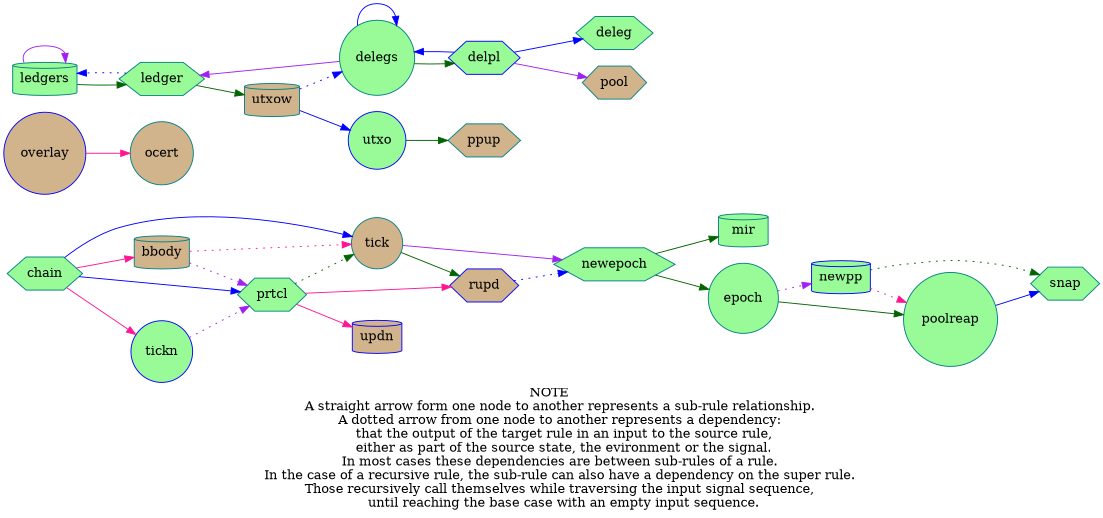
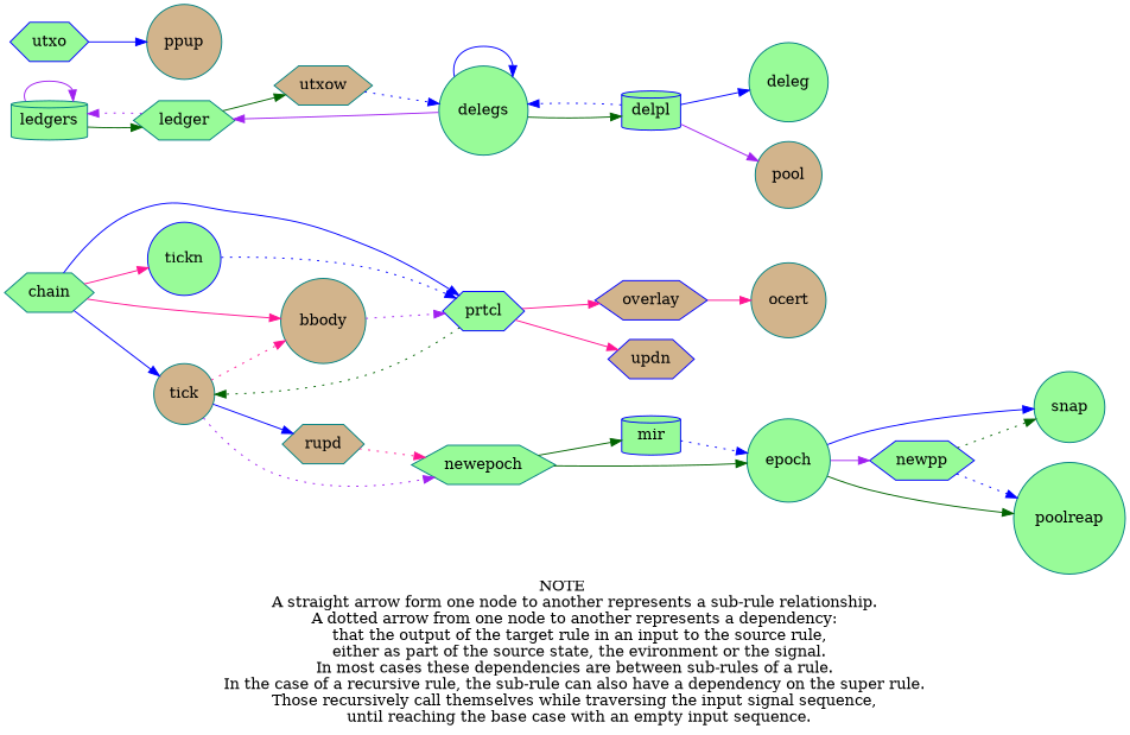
  digraph {
    label="NOTE \n    A straight arrow form one node to another represents a sub-rule relationship.\n    A dotted arrow from one node to another represents a dependency:\n      that the output of the target rule in an input to the source rule,\n      either as part of the source state, the evironment or the signal.\n    In most cases these dependencies are between sub-rules of a rule.\n    In the case of a recursive rule, the sub-rule can also have a dependency on the super rule.\n    Those recursively call themselves while traversing the input signal sequence,\n      until reaching the base case with an empty input sequence."
    rankdir=LR
    node [color=teal fillcolor=palegreen shape=circle style=filled]
    edge [color=blue]
    chain [shape=hexagon]
    tick [fillcolor=tan]
-   bbody [fillcolor=tan shape=cylinder]
-   prtcl [shape=hexagon]
+   bbody [fillcolor=tan]
+   prtcl [color=blue shape=hexagon]
    tickn [color=blue]
-   rupd [color=blue fillcolor=tan shape=hexagon]
+   rupd [fillcolor=tan shape=hexagon]
    newepoch [shape=hexagon]
-   overlay [color=blue fillcolor=tan]
-   updn [color=blue fillcolor=tan shape=cylinder]
-   mir [shape=cylinder]
+   overlay [color=blue fillcolor=tan shape=hexagon]
+   updn [color=blue fillcolor=tan shape=hexagon]
+   mir [color=blue shape=cylinder]
    epoch
    ledgers [shape=cylinder]
    ledger [shape=hexagon]
    ocert [fillcolor=tan]
-   utxow [fillcolor=tan shape=cylinder]
-   snap [shape=hexagon]
-   newpp [color=blue shape=cylinder]
+   utxow [fillcolor=tan shape=hexagon]
+   snap
+   newpp [color=blue shape=hexagon]
    poolreap
    delegs
-   utxo [color=blue]
-   delpl [color=blue shape=hexagon]
-   ppup [fillcolor=tan shape=hexagon]
-   deleg [shape=hexagon]
-   pool [fillcolor=tan shape=hexagon]
+   utxo [color=blue shape=hexagon]
+   delpl [color=blue shape=cylinder]
+   ppup [fillcolor=tan]
+   deleg
+   pool [fillcolor=tan]
    chain -> tick
    chain -> bbody [color=deeppink]
    chain -> prtcl
    chain -> tickn [color=deeppink]
-   tick -> rupd [color=darkgreen]
-   tick -> newepoch [color=purple]
-   bbody -> tick [color=deeppink style=dotted]
+   tick -> rupd
+   tick -> newepoch [color=purple style=dotted]
+   tick -> bbody [color=deeppink style=dotted]
    bbody -> prtcl [color=purple style=dotted]
    prtcl -> tick [color=darkgreen style=dotted]
-   prtcl -> rupd [color=deeppink]
+   prtcl -> overlay [color=deeppink]
    prtcl -> updn [color=deeppink]
-   tickn -> prtcl [color=purple style=dotted]
-   rupd -> newepoch [style=dotted]
+   tickn -> prtcl [style=dotted]
+   rupd -> newepoch [color=deeppink style=dotted]
    newepoch -> mir [color=darkgreen]
    newepoch -> epoch [color=darkgreen]
    overlay -> ocert [color=deeppink]
-   poolreap -> snap
-   epoch -> newpp [color=purple style=dotted]
+   mir -> epoch [style=dotted]
+   epoch -> snap
+   epoch -> newpp [color=purple]
    epoch -> poolreap [color=darkgreen]
    ledgers -> ledgers [color=purple]
    ledgers -> ledger [color=darkgreen]
-   ledger -> ledgers [style=dotted]
+   ledger -> ledgers [color=purple style=dotted]
    ledger -> utxow [color=darkgreen]
    utxow -> delegs [style=dotted]
-   utxow -> utxo
    newpp -> snap [color=darkgreen style=dotted]
-   newpp -> poolreap [color=deeppink style=dotted]
+   newpp -> poolreap [style=dotted]
    delegs -> ledger [color=purple]
    delegs -> delegs
    delegs -> delpl [color=darkgreen]
-   utxo -> ppup [color=darkgreen]
-   delpl -> delegs [style=solid]
+   utxo -> ppup
+   delpl -> delegs [style=dotted]
    delpl -> deleg
    delpl -> pool [color=purple]
  }
